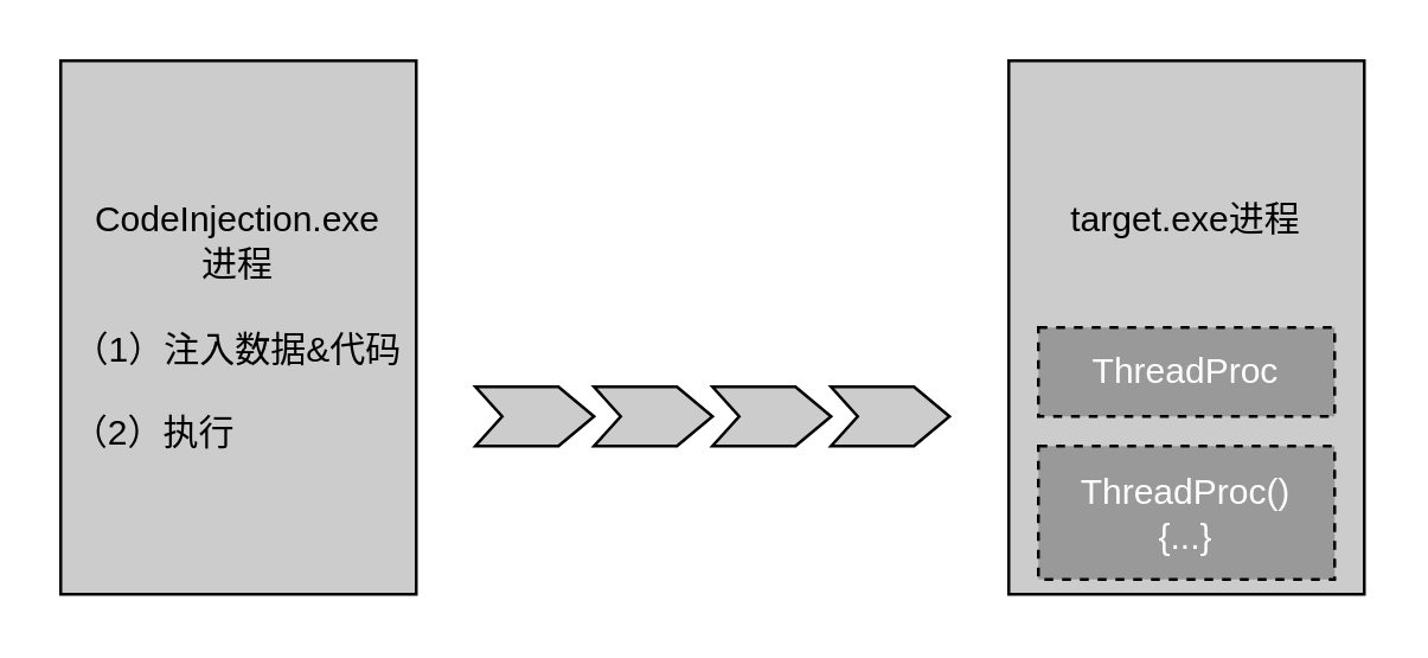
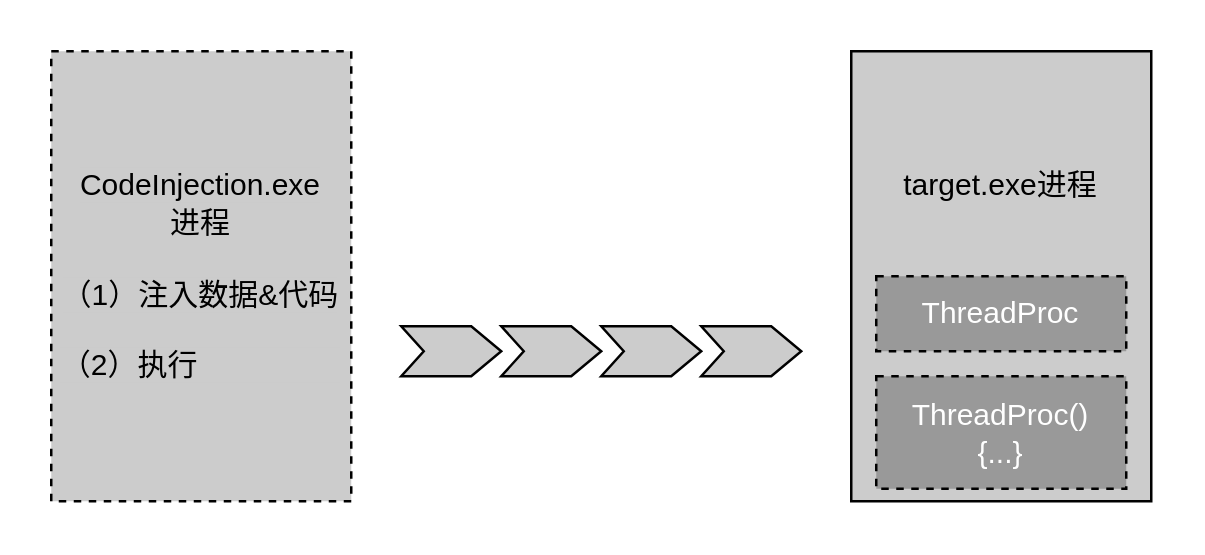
  <mxCell id="0" />
  <mxCell id="1" parent="0" />
- <mxCell id="2" value="&lt;span style=&quot;background-color: rgb(204 , 204 , 204)&quot;&gt;&lt;span style=&quot;color: rgb(0 , 0 , 0) ; font-family: &amp;#34;helvetica&amp;#34; ; font-size: 12px ; font-style: normal ; font-weight: 400 ; letter-spacing: normal ; text-align: center ; text-indent: 0px ; text-transform: none ; word-spacing: 0px ; display: inline ; float: none&quot;&gt;CodeInjection.exe&lt;/span&gt;&lt;br style=&quot;color: rgb(0 , 0 , 0) ; font-family: &amp;#34;helvetica&amp;#34; ; font-size: 12px ; font-style: normal ; font-weight: 400 ; letter-spacing: normal ; text-align: center ; text-indent: 0px ; text-transform: none ; word-spacing: 0px&quot;&gt;&lt;/span&gt;&lt;div style=&quot;color: rgb(0 , 0 , 0) ; font-family: &amp;#34;helvetica&amp;#34; ; font-size: 12px ; font-style: normal ; font-weight: 400 ; letter-spacing: normal ; text-align: center ; text-indent: 0px ; text-transform: none ; word-spacing: 0px&quot;&gt;&lt;span style=&quot;background-color: rgb(204 , 204 , 204)&quot;&gt;进程&lt;/span&gt;&lt;/div&gt;&lt;div style=&quot;color: rgb(0 , 0 , 0) ; font-family: &amp;#34;helvetica&amp;#34; ; font-size: 12px ; font-style: normal ; font-weight: 400 ; letter-spacing: normal ; text-align: center ; text-indent: 0px ; text-transform: none ; word-spacing: 0px&quot;&gt;&lt;span style=&quot;background-color: rgb(204 , 204 , 204)&quot;&gt;&lt;br&gt;&lt;/span&gt;&lt;/div&gt;&lt;div style=&quot;color: rgb(0 , 0 , 0) ; font-family: &amp;#34;helvetica&amp;#34; ; font-size: 12px ; font-style: normal ; font-weight: 400 ; letter-spacing: normal ; text-align: center ; text-indent: 0px ; text-transform: none ; word-spacing: 0px&quot;&gt;&lt;span style=&quot;background-color: rgb(204 , 204 , 204)&quot;&gt;（1）注入数据&amp;amp;代码&lt;/span&gt;&lt;/div&gt;&lt;div style=&quot;color: rgb(0 , 0 , 0) ; font-family: &amp;#34;helvetica&amp;#34; ; font-size: 12px ; font-style: normal ; font-weight: 400 ; letter-spacing: normal ; text-align: center ; text-indent: 0px ; text-transform: none ; word-spacing: 0px&quot;&gt;&lt;span style=&quot;background-color: rgb(204 , 204 , 204)&quot;&gt;&lt;br&gt;&lt;/span&gt;&lt;/div&gt;&lt;div style=&quot;color: rgb(0 , 0 , 0) ; font-family: &amp;#34;helvetica&amp;#34; ; font-size: 12px ; font-style: normal ; font-weight: 400 ; letter-spacing: normal ; text-align: center ; text-indent: 0px ; text-transform: none ; word-spacing: 0px&quot;&gt;&lt;span style=&quot;background-color: rgb(204 , 204 , 204)&quot;&gt;（2）执行&amp;nbsp; &amp;nbsp; &amp;nbsp; &amp;nbsp; &amp;nbsp; &amp;nbsp; &amp;nbsp; &amp;nbsp; &amp;nbsp;&lt;/span&gt;&lt;/div&gt;" style="rounded=0;whiteSpace=wrap;html=1;fillColor=#CCCCCC;" vertex="1" parent="1"><mxGeometry x="20" y="20" width="120" height="180" as="geometry" /></mxCell>
+ <mxCell id="2" value="&lt;span style=&quot;background-color: rgb(204 , 204 , 204)&quot;&gt;&lt;span style=&quot;color: rgb(0 , 0 , 0) ; font-family: &amp;#34;helvetica&amp;#34; ; font-size: 12px ; font-style: normal ; font-weight: 400 ; letter-spacing: normal ; text-align: center ; text-indent: 0px ; text-transform: none ; word-spacing: 0px ; display: inline ; float: none&quot;&gt;CodeInjection.exe&lt;/span&gt;&lt;br style=&quot;color: rgb(0 , 0 , 0) ; font-family: &amp;#34;helvetica&amp;#34; ; font-size: 12px ; font-style: normal ; font-weight: 400 ; letter-spacing: normal ; text-align: center ; text-indent: 0px ; text-transform: none ; word-spacing: 0px&quot;&gt;&lt;/span&gt;&lt;div style=&quot;color: rgb(0 , 0 , 0) ; font-family: &amp;#34;helvetica&amp;#34; ; font-size: 12px ; font-style: normal ; font-weight: 400 ; letter-spacing: normal ; text-align: center ; text-indent: 0px ; text-transform: none ; word-spacing: 0px&quot;&gt;&lt;span style=&quot;background-color: rgb(204 , 204 , 204)&quot;&gt;进程&lt;/span&gt;&lt;/div&gt;&lt;div style=&quot;color: rgb(0 , 0 , 0) ; font-family: &amp;#34;helvetica&amp;#34; ; font-size: 12px ; font-style: normal ; font-weight: 400 ; letter-spacing: normal ; text-align: center ; text-indent: 0px ; text-transform: none ; word-spacing: 0px&quot;&gt;&lt;span style=&quot;background-color: rgb(204 , 204 , 204)&quot;&gt;&lt;br&gt;&lt;/span&gt;&lt;/div&gt;&lt;div style=&quot;color: rgb(0 , 0 , 0) ; font-family: &amp;#34;helvetica&amp;#34; ; font-size: 12px ; font-style: normal ; font-weight: 400 ; letter-spacing: normal ; text-align: center ; text-indent: 0px ; text-transform: none ; word-spacing: 0px&quot;&gt;&lt;span style=&quot;background-color: rgb(204 , 204 , 204)&quot;&gt;（1）注入数据&amp;amp;代码&lt;/span&gt;&lt;/div&gt;&lt;div style=&quot;color: rgb(0 , 0 , 0) ; font-family: &amp;#34;helvetica&amp;#34; ; font-size: 12px ; font-style: normal ; font-weight: 400 ; letter-spacing: normal ; text-align: center ; text-indent: 0px ; text-transform: none ; word-spacing: 0px&quot;&gt;&lt;span style=&quot;background-color: rgb(204 , 204 , 204)&quot;&gt;&lt;br&gt;&lt;/span&gt;&lt;/div&gt;&lt;div style=&quot;color: rgb(0 , 0 , 0) ; font-family: &amp;#34;helvetica&amp;#34; ; font-size: 12px ; font-style: normal ; font-weight: 400 ; letter-spacing: normal ; text-align: center ; text-indent: 0px ; text-transform: none ; word-spacing: 0px&quot;&gt;&lt;span style=&quot;background-color: rgb(204 , 204 , 204)&quot;&gt;（2）执行&amp;nbsp; &amp;nbsp; &amp;nbsp; &amp;nbsp; &amp;nbsp; &amp;nbsp; &amp;nbsp; &amp;nbsp; &amp;nbsp;&lt;/span&gt;&lt;/div&gt;" style="rounded=0;whiteSpace=wrap;html=1;fillColor=#CCCCCC;dashed=1;" vertex="1" parent="1"><mxGeometry x="20" y="20" width="120" height="180" as="geometry" /></mxCell>
  <mxCell id="3" value="&lt;font face=&quot;helvetica&quot;&gt;target.exe进程&lt;br&gt;&lt;br&gt;&lt;br&gt;&lt;br&gt;&lt;br&gt;&lt;br&gt;&lt;/font&gt;" style="rounded=0;whiteSpace=wrap;html=1;fillColor=#CCCCCC;" vertex="1" parent="1"><mxGeometry x="340" y="20" width="120" height="180" as="geometry" /></mxCell>
  <mxCell id="4" value="&lt;font color=&quot;#ffffff&quot;&gt;ThreadProc&lt;/font&gt;" style="rounded=0;whiteSpace=wrap;html=1;dashed=1;fillColor=#999999;" vertex="1" parent="1"><mxGeometry x="350" y="110" width="100" height="30" as="geometry" /></mxCell>
  <mxCell id="5" value="&lt;font color=&quot;#ffffff&quot;&gt;ThreadProc()&lt;br&gt;{...}&lt;br&gt;&lt;/font&gt;" style="rounded=0;whiteSpace=wrap;html=1;dashed=1;fillColor=#999999;" vertex="1" parent="1"><mxGeometry x="350" y="150" width="100" height="45" as="geometry" /></mxCell>
  <mxCell id="6" value="" style="html=1;shadow=0;dashed=0;align=center;verticalAlign=middle;shape=mxgraph.arrows2.arrow;dy=0;dx=12;notch=9;fontColor=#FFFFFF;fillColor=#CCCCCC;" vertex="1" parent="1"><mxGeometry x="160" y="130" width="40" height="20" as="geometry" /></mxCell>
  <mxCell id="7" value="" style="html=1;shadow=0;dashed=0;align=center;verticalAlign=middle;shape=mxgraph.arrows2.arrow;dy=0;dx=12;notch=9;fontColor=#FFFFFF;fillColor=#CCCCCC;" vertex="1" parent="1"><mxGeometry x="200" y="130" width="40" height="20" as="geometry" /></mxCell>
  <mxCell id="8" value="" style="html=1;shadow=0;dashed=0;align=center;verticalAlign=middle;shape=mxgraph.arrows2.arrow;dy=0;dx=12;notch=9;fontColor=#FFFFFF;fillColor=#CCCCCC;" vertex="1" parent="1"><mxGeometry x="240" y="130" width="40" height="20" as="geometry" /></mxCell>
  <mxCell id="9" value="" style="html=1;shadow=0;dashed=0;align=center;verticalAlign=middle;shape=mxgraph.arrows2.arrow;dy=0;dx=12;notch=9;fontColor=#FFFFFF;fillColor=#CCCCCC;" vertex="1" parent="1"><mxGeometry x="280" y="130" width="40" height="20" as="geometry" /></mxCell>
